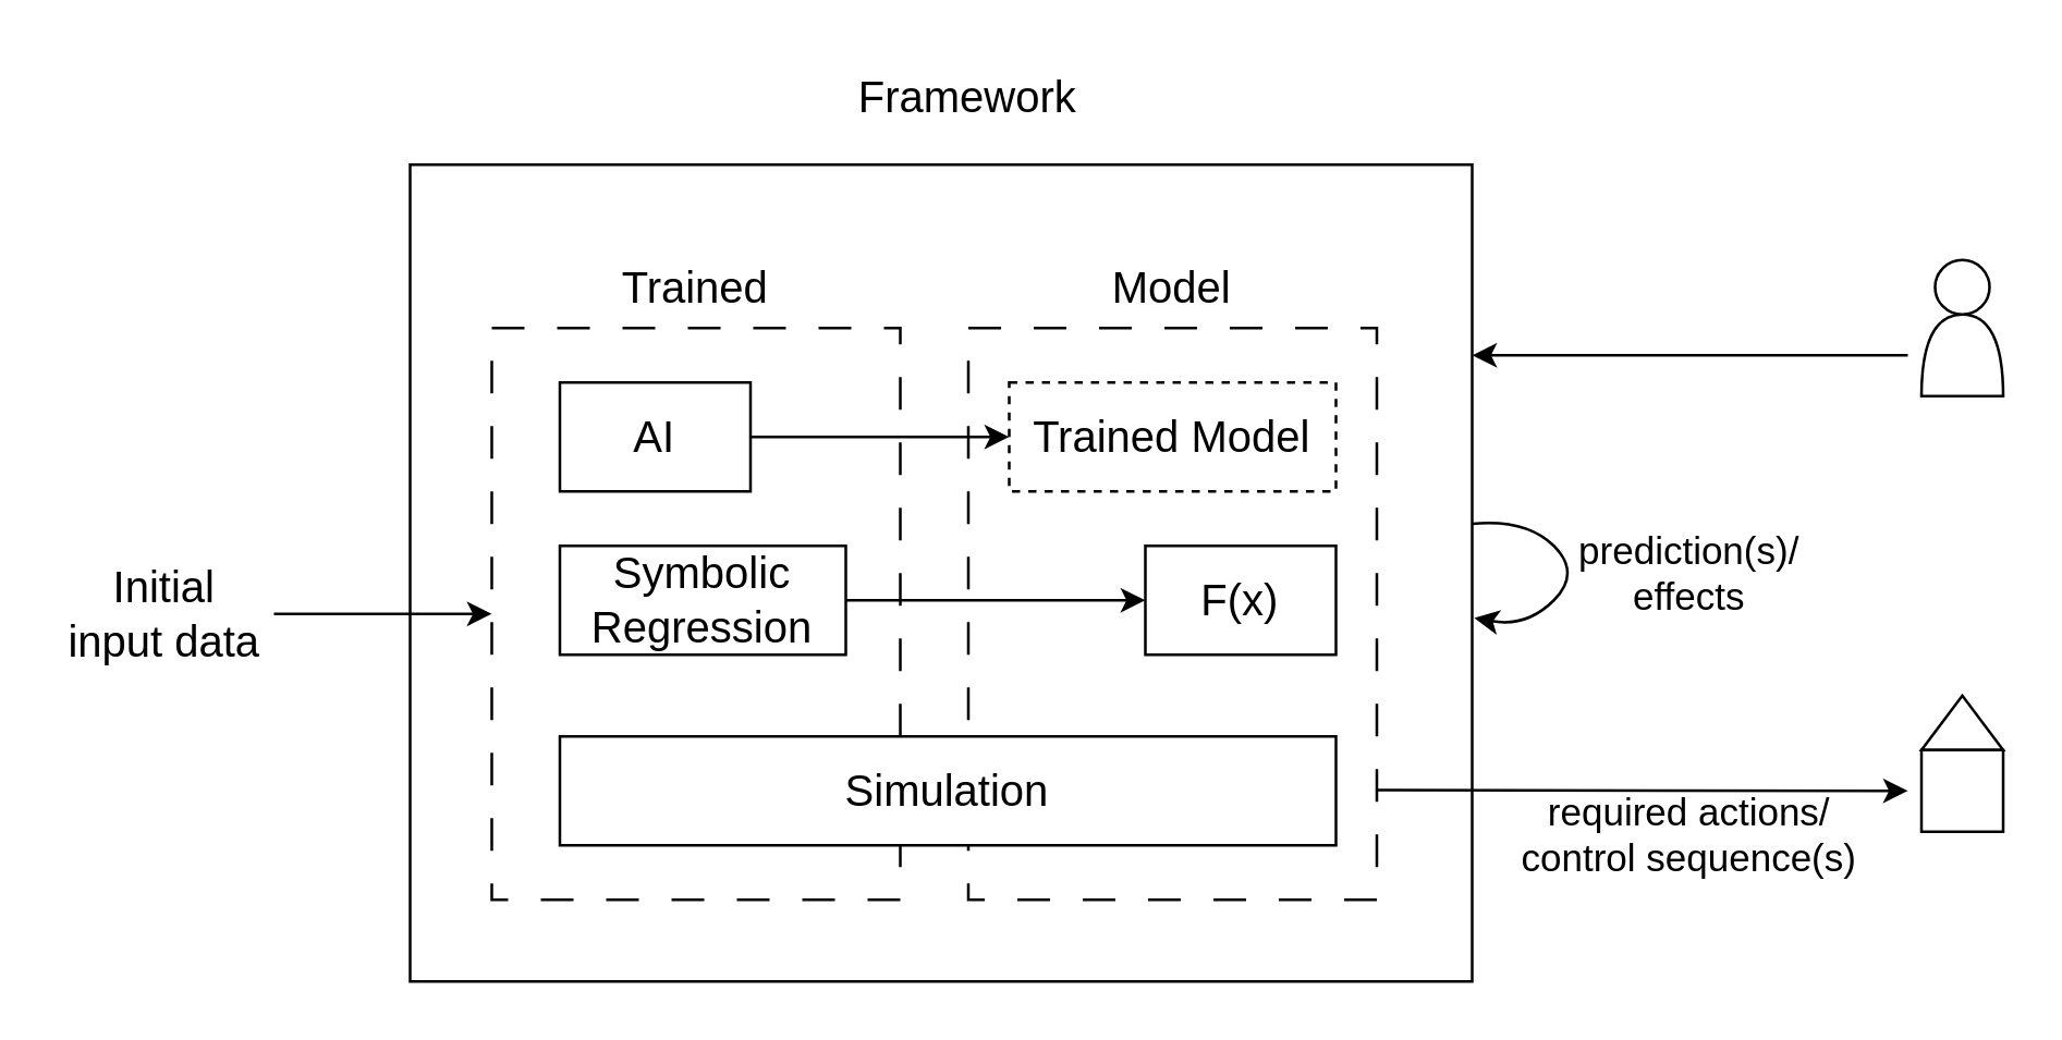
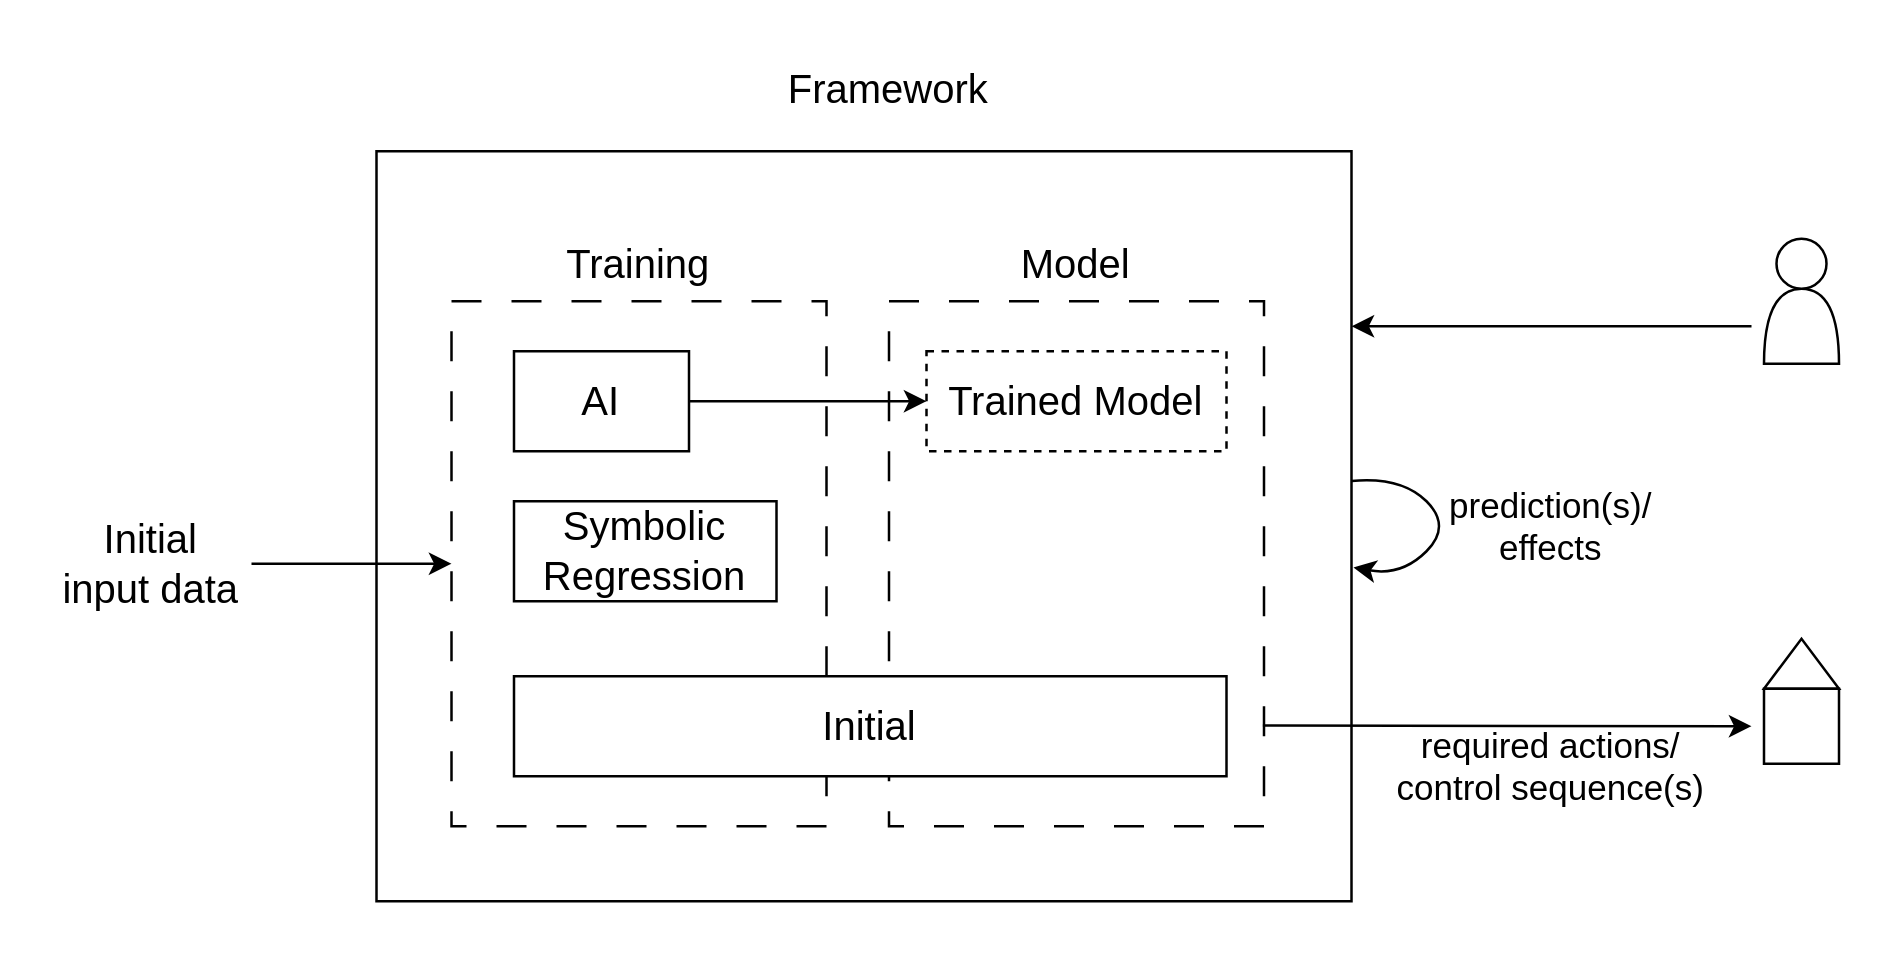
  <mxCell id="0" />
  <mxCell id="1" parent="0" />
  <mxCell id="2" value="" style="rounded=0;whiteSpace=wrap;html=1;fillColor=none;connectable=1;" vertex="1" parent="1"><mxGeometry x="150" y="60" width="390" height="300" as="geometry" /></mxCell>
  <mxCell id="3" value="" style="rounded=0;whiteSpace=wrap;html=1;fontSize=16;fillColor=none;dashed=1;dashPattern=12 12;connectable=1;" vertex="1" parent="1"><mxGeometry x="180" y="120" width="150" height="210" as="geometry" /></mxCell>
  <mxCell id="4" value="AI" style="rounded=0;whiteSpace=wrap;html=1;fillColor=default;fontSize=16;" vertex="1" parent="1"><mxGeometry x="205" y="140" width="70" height="40" as="geometry" /></mxCell>
  <mxCell id="5" value="" style="rounded=0;whiteSpace=wrap;html=1;fontSize=16;fillColor=none;dashed=1;dashPattern=12 12;connectable=1;" vertex="1" parent="1"><mxGeometry x="355" y="120" width="150" height="210" as="geometry" /></mxCell>
- <mxCell id="6" value="F(x)" style="rounded=0;whiteSpace=wrap;html=1;fillColor=default;fontSize=16;" vertex="1" parent="1"><mxGeometry x="420" y="200" width="70" height="40" as="geometry" /></mxCell>
  <mxCell id="7" value="Symbolic Regression" style="rounded=0;whiteSpace=wrap;html=1;fillColor=default;fontSize=16;" vertex="1" parent="1"><mxGeometry x="205" y="200" width="105" height="40" as="geometry" /></mxCell>
  <mxCell id="8" value="Trained Model" style="rounded=0;whiteSpace=wrap;html=1;fillColor=default;fontSize=16;dashed=1;" vertex="1" parent="1"><mxGeometry x="370" y="140" width="120" height="40" as="geometry" /></mxCell>
- <mxCell id="9" value="Simulation" style="rounded=0;whiteSpace=wrap;html=1;fillColor=default;fontSize=16;" vertex="1" parent="1"><mxGeometry x="205" y="270" width="285" height="40" as="geometry" /></mxCell>
- <mxCell id="10" value="Trained" style="text;html=1;strokeColor=none;fillColor=none;align=center;verticalAlign=middle;whiteSpace=wrap;rounded=0;fontSize=16;" vertex="1" parent="1"><mxGeometry x="185" y="90" width="140" height="30" as="geometry" /></mxCell>
+ <mxCell id="9" value="Initial" style="rounded=0;whiteSpace=wrap;html=1;fillColor=default;fontSize=16;" vertex="1" parent="1"><mxGeometry x="205" y="270" width="285" height="40" as="geometry" /></mxCell>
+ <mxCell id="10" value="Training" style="text;html=1;strokeColor=none;fillColor=none;align=center;verticalAlign=middle;whiteSpace=wrap;rounded=0;fontSize=16;" vertex="1" parent="1"><mxGeometry x="185" y="90" width="140" height="30" as="geometry" /></mxCell>
  <mxCell id="11" value="Model" style="text;html=1;strokeColor=none;fillColor=none;align=center;verticalAlign=middle;whiteSpace=wrap;rounded=0;fontSize=16;" vertex="1" parent="1"><mxGeometry x="360" y="90" width="140" height="30" as="geometry" /></mxCell>
  <mxCell id="12" value="" style="endArrow=classic;html=1;rounded=0;fontSize=16;strokeWidth=1;" edge="1" parent="1" source="4" target="8"><mxGeometry width="50" height="50" relative="1" as="geometry"><mxPoint x="60" y="230" as="sourcePoint" /><mxPoint x="120" y="160" as="targetPoint" /></mxGeometry></mxCell>
- <mxCell id="13" value="" style="endArrow=classic;html=1;rounded=0;fontSize=16;strokeWidth=1;" edge="1" parent="1" source="7" target="6"><mxGeometry width="50" height="50" relative="1" as="geometry"><mxPoint x="285" y="170" as="sourcePoint" /><mxPoint x="380" y="170" as="targetPoint" /></mxGeometry></mxCell>
  <mxCell id="14" value="Framework" style="text;html=1;strokeColor=none;fillColor=none;align=center;verticalAlign=middle;whiteSpace=wrap;rounded=0;fontSize=16;" vertex="1" parent="1"><mxGeometry x="285" y="20" width="140" height="30" as="geometry" /></mxCell>
  <mxCell id="15" value="Initial&lt;br&gt;input data" style="text;html=1;strokeColor=none;fillColor=none;align=center;verticalAlign=middle;whiteSpace=wrap;rounded=0;fontSize=16;" vertex="1" parent="1"><mxGeometry x="20" y="205" width="80" height="40" as="geometry" /></mxCell>
  <mxCell id="16" value="prediction(s)/&lt;br style=&quot;font-size: 14px;&quot;&gt;effects" style="text;html=1;strokeColor=none;fillColor=none;align=center;verticalAlign=middle;whiteSpace=wrap;rounded=0;fontSize=14;" vertex="1" parent="1"><mxGeometry x="575" y="190" width="90" height="40" as="geometry" /></mxCell>
  <mxCell id="17" value="required actions/&lt;br style=&quot;font-size: 14px;&quot;&gt;control sequence(s)" style="text;html=1;strokeColor=none;fillColor=none;align=center;verticalAlign=middle;whiteSpace=wrap;rounded=0;fontSize=14;" vertex="1" parent="1"><mxGeometry x="555" y="290" width="130" height="31" as="geometry" /></mxCell>
  <mxCell id="18" value="" style="endArrow=classic;html=1;rounded=0;strokeWidth=1;fontSize=16;" edge="1" parent="1" source="15" target="3"><mxGeometry width="50" height="50" relative="1" as="geometry"><mxPoint x="120" y="160" as="sourcePoint" /><mxPoint x="170" y="110" as="targetPoint" /></mxGeometry></mxCell>
  <mxCell id="19" value="" style="endArrow=classic;html=1;rounded=0;strokeWidth=1;fontSize=16;" edge="1" parent="1"><mxGeometry width="50" height="50" relative="1" as="geometry"><mxPoint x="700" y="130" as="sourcePoint" /><mxPoint x="540" y="130" as="targetPoint" /></mxGeometry></mxCell>
  <mxCell id="20" value="" style="endArrow=classic;html=1;rounded=0;strokeWidth=1;fontSize=16;exitX=0.997;exitY=0.808;exitDx=0;exitDy=0;exitPerimeter=0;" edge="1" parent="1" source="5"><mxGeometry width="50" height="50" relative="1" as="geometry"><mxPoint x="550" y="310" as="sourcePoint" /><mxPoint x="700" y="290" as="targetPoint" /><Array as="points" /></mxGeometry></mxCell>
  <mxCell id="21" value="" style="endArrow=classic;html=1;strokeWidth=1;fontSize=14;curved=1;entryX=1.002;entryY=0.555;entryDx=0;entryDy=0;entryPerimeter=0;" edge="1" parent="1" source="2" target="2"><mxGeometry width="50" height="50" relative="1" as="geometry"><mxPoint x="550" y="230" as="sourcePoint" /><mxPoint x="590" y="200" as="targetPoint" /><Array as="points"><mxPoint x="560" y="190" /><mxPoint x="580" y="210" /><mxPoint x="560" y="230" /></Array></mxGeometry></mxCell>
  <mxCell id="22" value="" style="group" vertex="1" connectable="0" parent="1"><mxGeometry x="705" y="255" width="30" height="50" as="geometry" /></mxCell>
  <mxCell id="23" value="" style="verticalLabelPosition=bottom;verticalAlign=top;html=1;shape=mxgraph.basic.acute_triangle;dx=0.5;fontSize=14;fillColor=default;" vertex="1" parent="22"><mxGeometry width="30" height="20" as="geometry" /></mxCell>
  <mxCell id="24" value="" style="whiteSpace=wrap;html=1;aspect=fixed;fontSize=14;fillColor=default;" vertex="1" parent="22"><mxGeometry y="20" width="30" height="30" as="geometry" /></mxCell>
  <mxCell id="25" value="" style="group" vertex="1" connectable="0" parent="1"><mxGeometry x="705" y="95" width="30" height="50" as="geometry" /></mxCell>
  <mxCell id="26" value="" style="shape=or;whiteSpace=wrap;html=1;fontSize=14;fillColor=default;rotation=-90;" vertex="1" parent="25"><mxGeometry y="20" width="30" height="30" as="geometry" /></mxCell>
  <mxCell id="27" value="" style="ellipse;whiteSpace=wrap;html=1;aspect=fixed;fontSize=14;fillColor=default;" vertex="1" parent="25"><mxGeometry x="5" width="20" height="20" as="geometry" /></mxCell>
